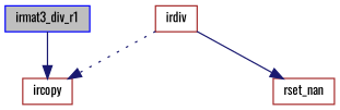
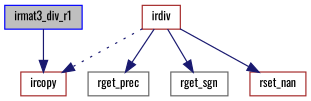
  digraph {
    fontname=Oswald
    rankdir=TB
    node [color=brown fillcolor=white fontname=Oswald fontsize=10 shape=record style=filled]
    edge [color=midnightblue fontname=Oswald fontsize=10 labelfontname=Helvetica labelfontsize=10 style=solid]
    n1 [color=blue fillcolor=grey75 fontcolor=black height=0.2 label=irmat3_div_r1 width=0.4]
    n2 [height=0.2 label=ircopy width=0.4]
    n3 [height=0.2 label=irdiv width=0.4]
+   n4 [color=gray40 height=0.2 label=rget_prec width=0.4]
+   n5 [color=gray40 height=0.2 label=rget_sgn width=0.4]
    n6 [height=0.2 label=rset_nan width=0.4]
    n1 -> n2
    n3 -> n2 [style=dotted]
+   n3 -> n4
+   n3 -> n5
    n3 -> n6
  }
